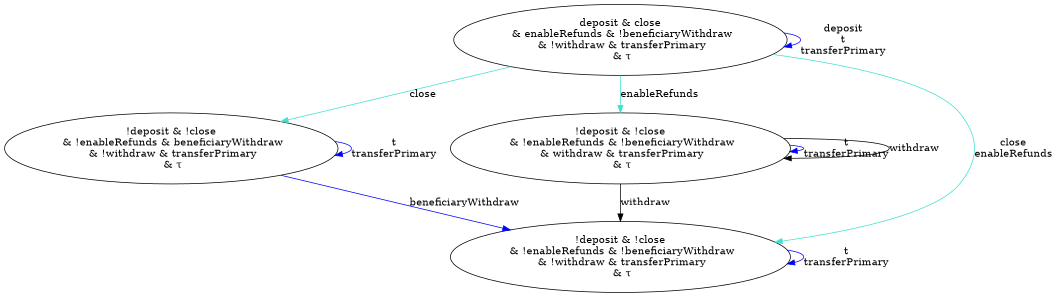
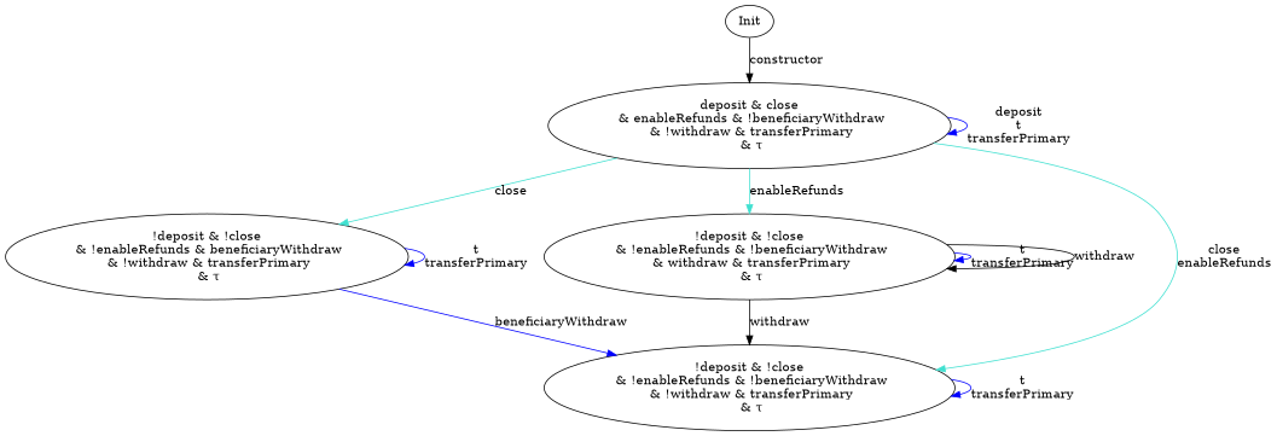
  digraph {
    edge [color=blue]
+   n1 [label=Init]
    n2 [label="deposit & close\n & enableRefunds & !beneficiaryWithdraw\n & !withdraw & transferPrimary\n & τ"]
    n3 [label="!deposit & !close\n & !enableRefunds & beneficiaryWithdraw\n & !withdraw & transferPrimary\n & τ"]
    n4 [label="!deposit & !close\n & !enableRefunds & !beneficiaryWithdraw\n & withdraw & transferPrimary\n & τ"]
    n5 [label="!deposit & !close\n & !enableRefunds & !beneficiaryWithdraw\n & !withdraw & transferPrimary\n & τ"]
+   n1 -> n2 [color=black label=constructor]
    n2 -> n2 [label="deposit\nt\ntransferPrimary"]
    n2 -> n3 [color=turquoise label=close]
    n2 -> n4 [color=turquoise label=enableRefunds]
    n2 -> n5 [color=turquoise label="close\nenableRefunds"]
    n3 -> n3 [label="t\ntransferPrimary"]
    n3 -> n5 [label=beneficiaryWithdraw]
    n4 -> n4 [label="t\ntransferPrimary"]
    n4 -> n4 [color=black label=withdraw]
    n4 -> n5 [color=black label=withdraw]
    n5 -> n5 [label="t\ntransferPrimary"]
  }
